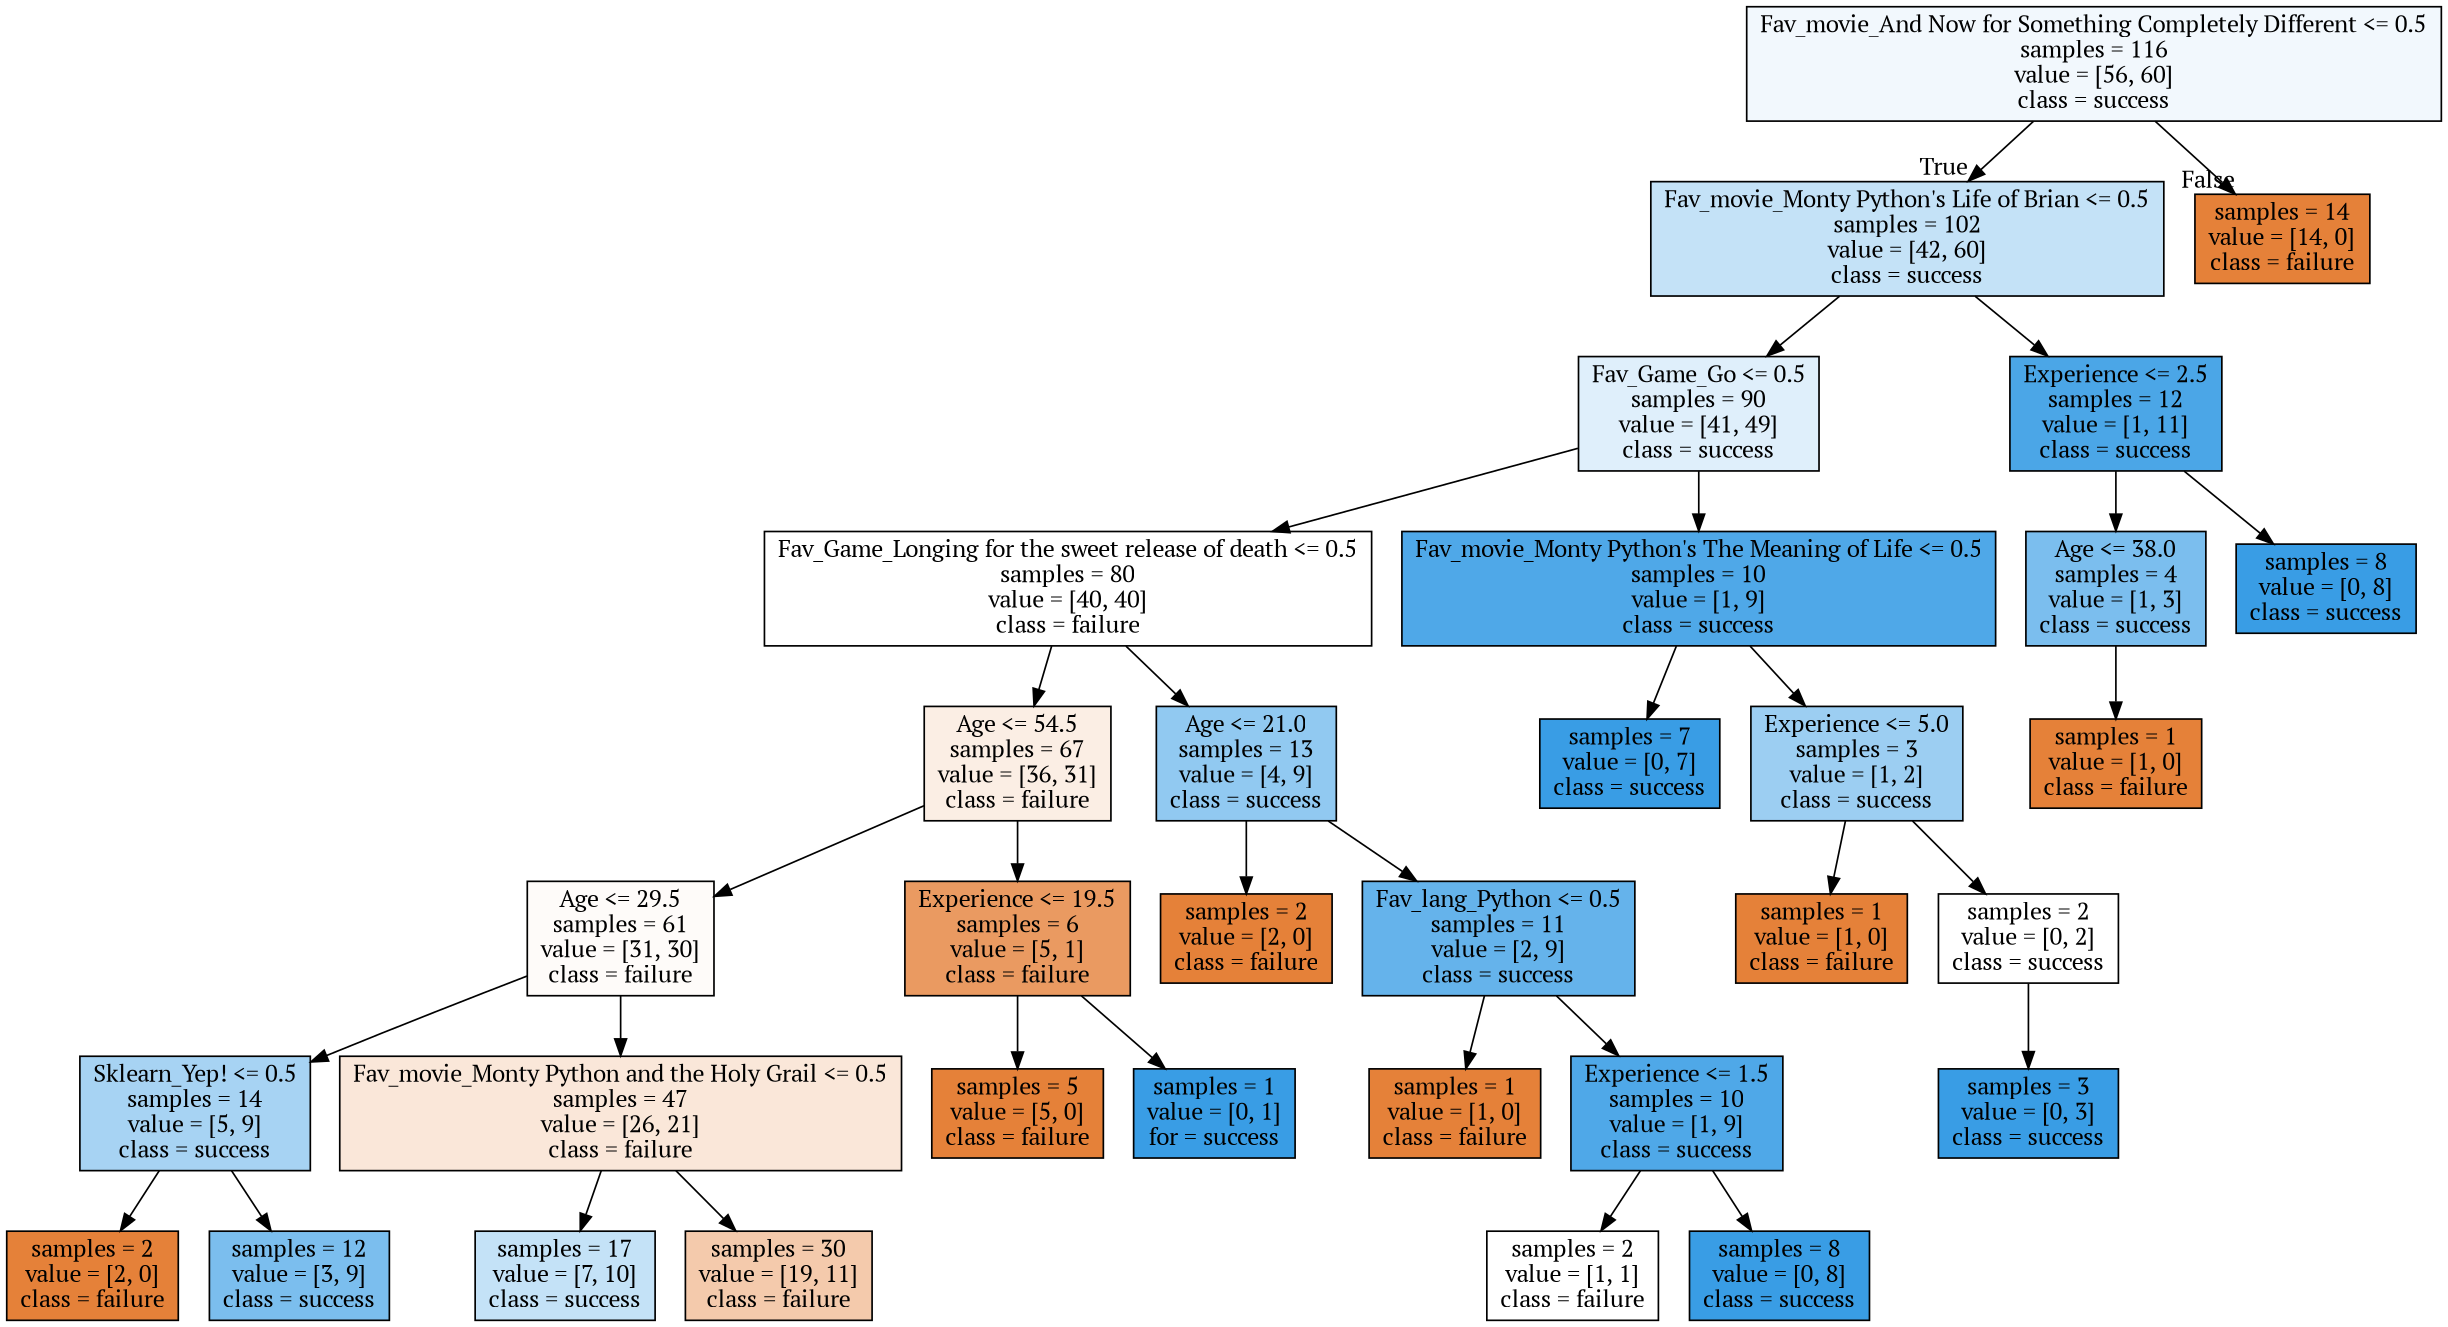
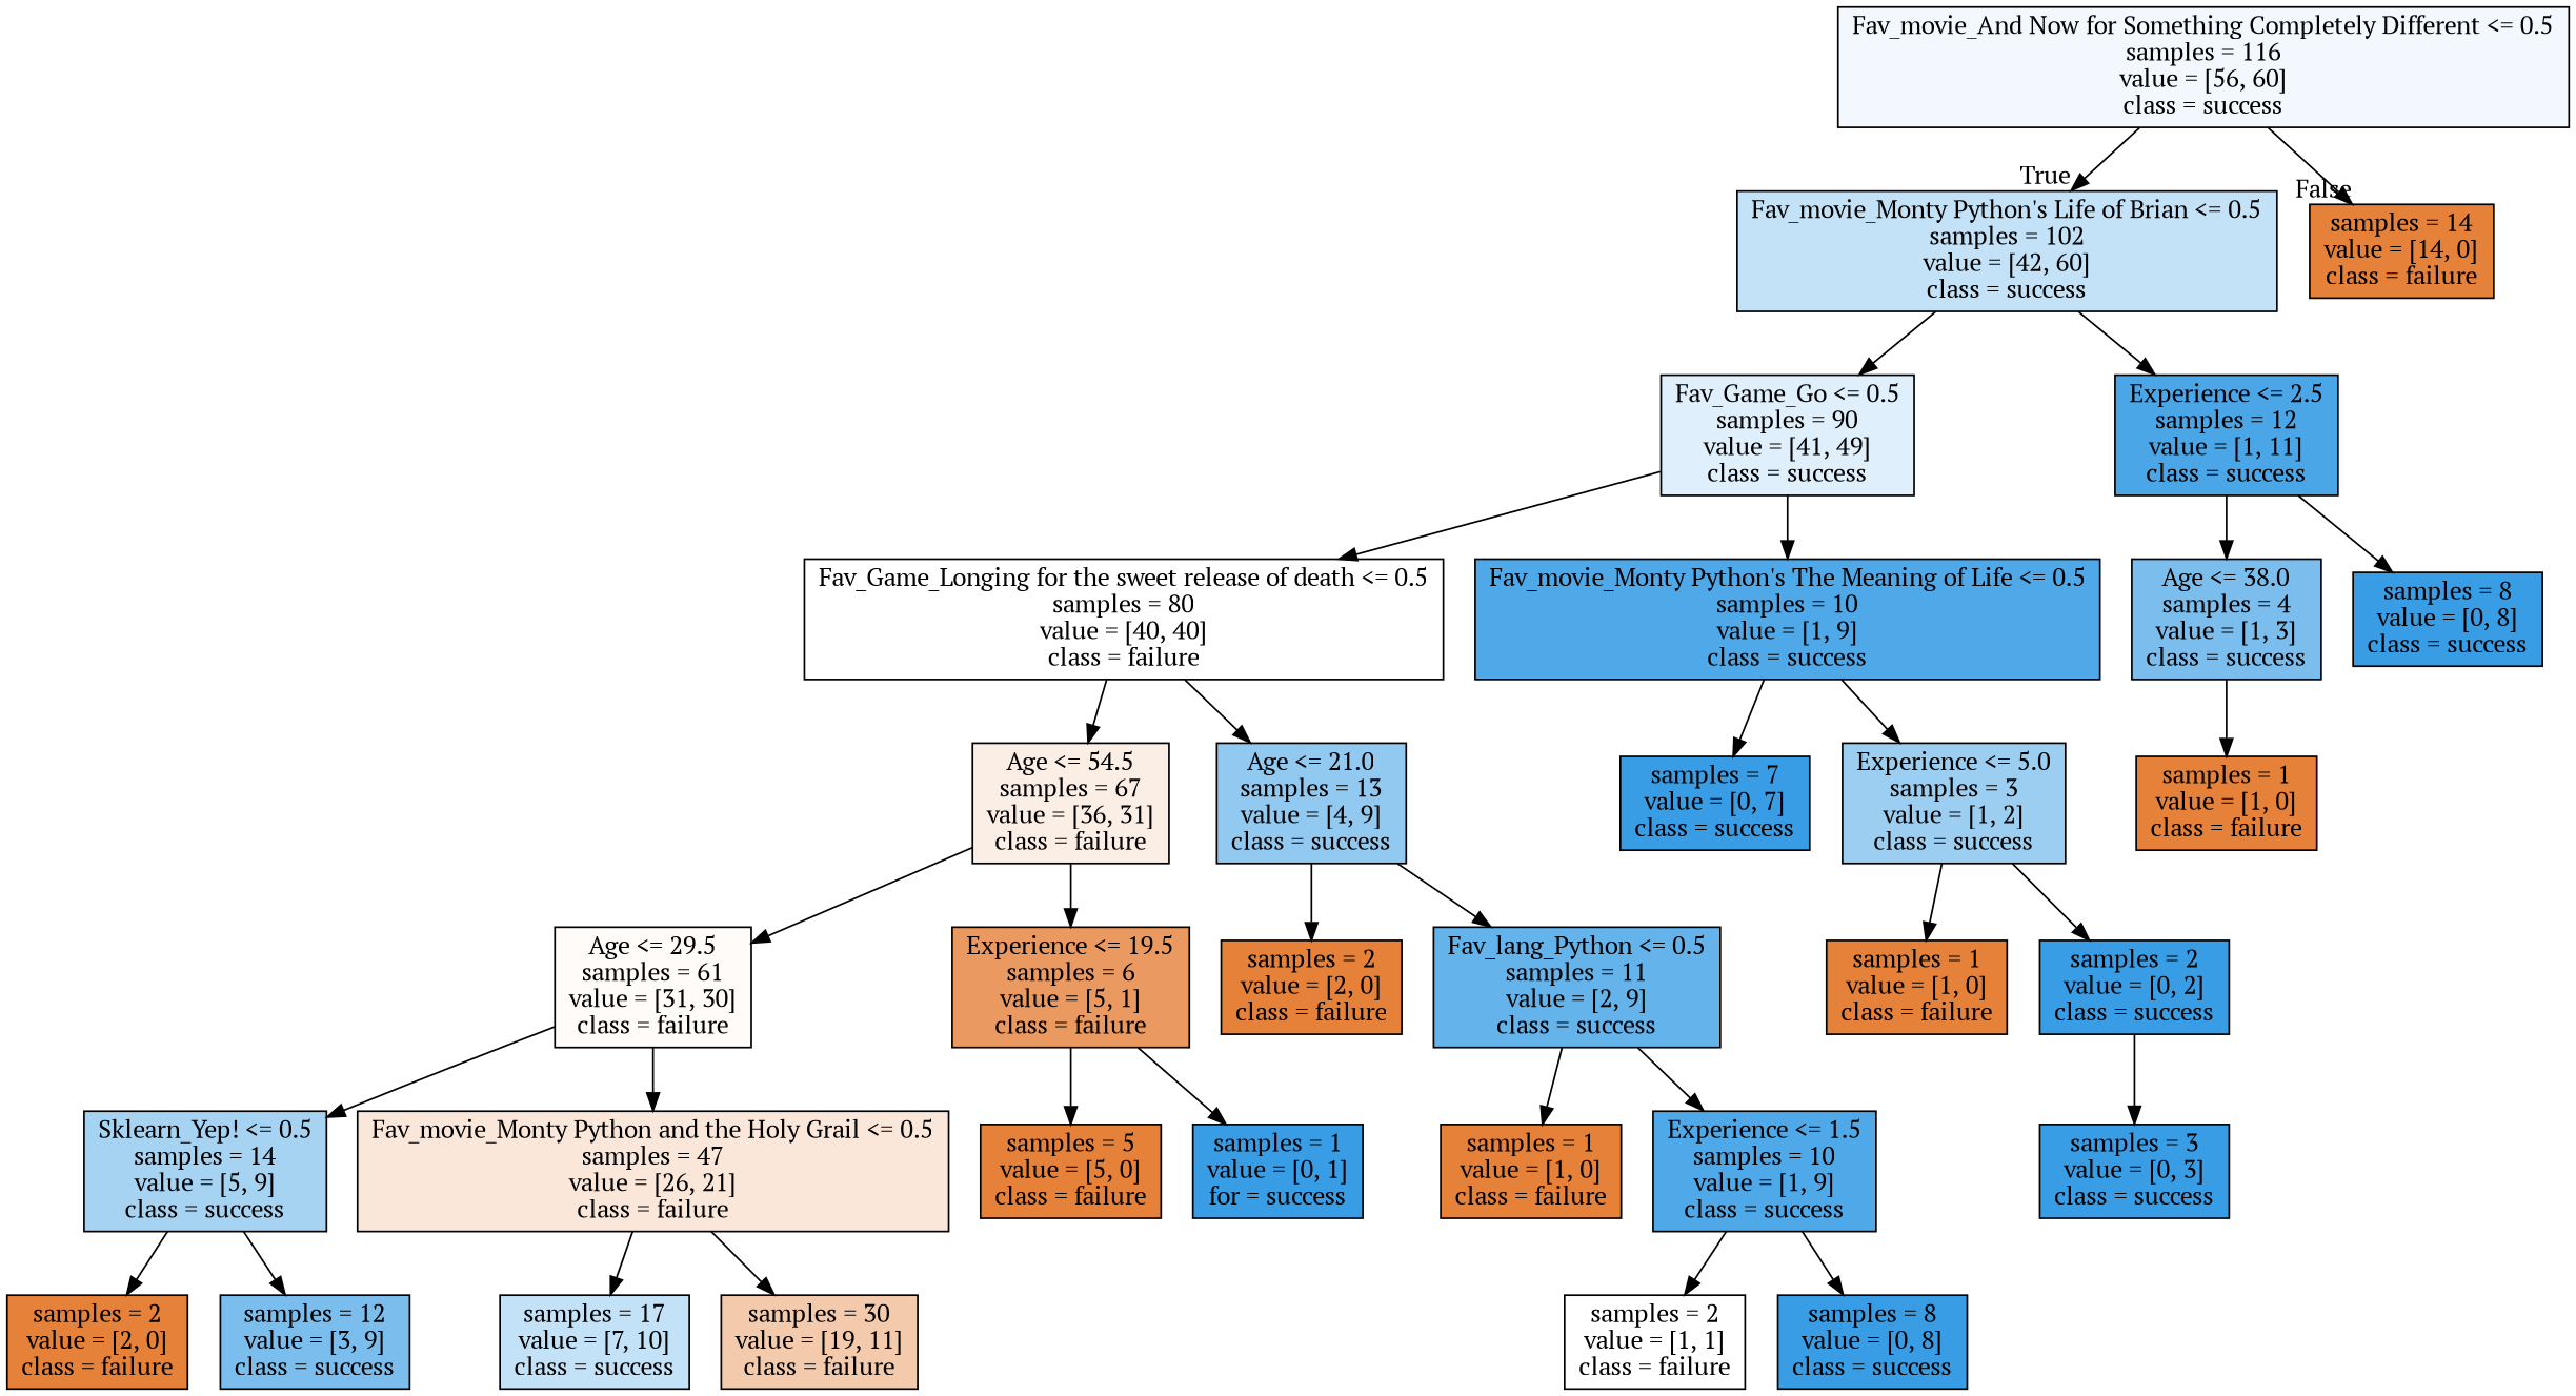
  digraph {
    fontname="PT Serif"
    node [color=black fillcolor="#e58139" fontname="PT Serif" shape=box style=filled]
    edge [fontname="PT Serif"]
    n1 [fillcolor="#f2f8fd" label="Fav_movie_And Now for Something Completely Different <= 0.5\nsamples = 116\nvalue = [56, 60]\nclass = success"]
    n2 [fillcolor="#c4e2f7" label="Fav_movie_Monty Python's Life of Brian <= 0.5\nsamples = 102\nvalue = [42, 60]\nclass = success"]
    n3 [label="samples = 14\nvalue = [14, 0]\nclass = failure"]
    n4 [fillcolor="#dfeffb" label="Fav_Game_Go <= 0.5\nsamples = 90\nvalue = [41, 49]\nclass = success"]
    n5 [fillcolor="#4ba6e7" label="Experience <= 2.5\nsamples = 12\nvalue = [1, 11]\nclass = success"]
    n6 [fillcolor="#ffffff" label="Fav_Game_Longing for the sweet release of death <= 0.5\nsamples = 80\nvalue = [40, 40]\nclass = failure"]
    n7 [fillcolor="#4fa8e8" label="Fav_movie_Monty Python's The Meaning of Life <= 0.5\nsamples = 10\nvalue = [1, 9]\nclass = success"]
    n8 [fillcolor="#7bbeee" label="Age <= 38.0\nsamples = 4\nvalue = [1, 3]\nclass = success"]
    n9 [fillcolor="#399de5" label="samples = 8\nvalue = [0, 8]\nclass = success"]
    n10 [fillcolor="#fbeee4" label="Age <= 54.5\nsamples = 67\nvalue = [36, 31]\nclass = failure"]
    n11 [fillcolor="#91c9f1" label="Age <= 21.0\nsamples = 13\nvalue = [4, 9]\nclass = success"]
    n12 [fillcolor="#399de5" label="samples = 7\nvalue = [0, 7]\nclass = success"]
    n13 [fillcolor="#9ccef2" label="Experience <= 5.0\nsamples = 3\nvalue = [1, 2]\nclass = success"]
    n14 [fillcolor="#fefbf9" label="Age <= 29.5\nsamples = 61\nvalue = [31, 30]\nclass = failure"]
    n15 [fillcolor="#ea9a61" label="Experience <= 19.5\nsamples = 6\nvalue = [5, 1]\nclass = failure"]
    n16 [label="samples = 2\nvalue = [2, 0]\nclass = failure"]
    n17 [fillcolor="#65b3eb" label="Fav_lang_Python <= 0.5\nsamples = 11\nvalue = [2, 9]\nclass = success"]
    n18 [fillcolor="#a7d3f3" label="Sklearn_Yep! <= 0.5\nsamples = 14\nvalue = [5, 9]\nclass = success"]
    n19 [fillcolor="#fae7d9" label="Fav_movie_Monty Python and the Holy Grail <= 0.5\nsamples = 47\nvalue = [26, 21]\nclass = failure"]
    n20 [label="samples = 5\nvalue = [5, 0]\nclass = failure"]
    n21 [fillcolor="#399de5" label="samples = 1\nvalue = [0, 1]\nfor = success"]
    n22 [label="samples = 2\nvalue = [2, 0]\nclass = failure"]
    n23 [fillcolor="#7bbeee" label="samples = 12\nvalue = [3, 9]\nclass = success"]
    n24 [fillcolor="#c4e2f7" label="samples = 17\nvalue = [7, 10]\nclass = success"]
    n25 [fillcolor="#f4caac" label="samples = 30\nvalue = [19, 11]\nclass = failure"]
    n26 [label="samples = 1\nvalue = [1, 0]\nclass = failure"]
    n27 [fillcolor="#4fa8e8" label="Experience <= 1.5\nsamples = 10\nvalue = [1, 9]\nclass = success"]
    n28 [fillcolor="#ffffff" label="samples = 2\nvalue = [1, 1]\nclass = failure"]
    n29 [fillcolor="#399de5" label="samples = 8\nvalue = [0, 8]\nclass = success"]
    n30 [label="samples = 1\nvalue = [1, 0]\nclass = failure"]
-   n31 [fillcolor="#ffffff" label="samples = 2\nvalue = [0, 2]\nclass = success"]
+   n31 [fillcolor="#399de5" label="samples = 2\nvalue = [0, 2]\nclass = success"]
    n32 [fillcolor="#399de5" label="samples = 3\nvalue = [0, 3]\nclass = success"]
    n33 [label="samples = 1\nvalue = [1, 0]\nclass = failure"]
    n1 -> n2 [headlabel=True labelangle=45 labeldistance=2.5]
    n1 -> n3 [headlabel=False labelangle=-45 labeldistance=2.5]
    n2 -> n4
    n2 -> n5
    n4 -> n6
    n4 -> n7
    n5 -> n8
    n5 -> n9
    n6 -> n10
    n6 -> n11
    n7 -> n12
    n7 -> n13
    n8 -> n33
    n10 -> n14
    n10 -> n15
    n11 -> n16
    n11 -> n17
    n13 -> n30
    n13 -> n31
    n14 -> n18
    n14 -> n19
    n15 -> n20
    n15 -> n21
    n17 -> n26
    n17 -> n27
    n18 -> n22
    n18 -> n23
    n19 -> n24
    n19 -> n25
    n27 -> n28
    n27 -> n29
    n31 -> n32
  }
